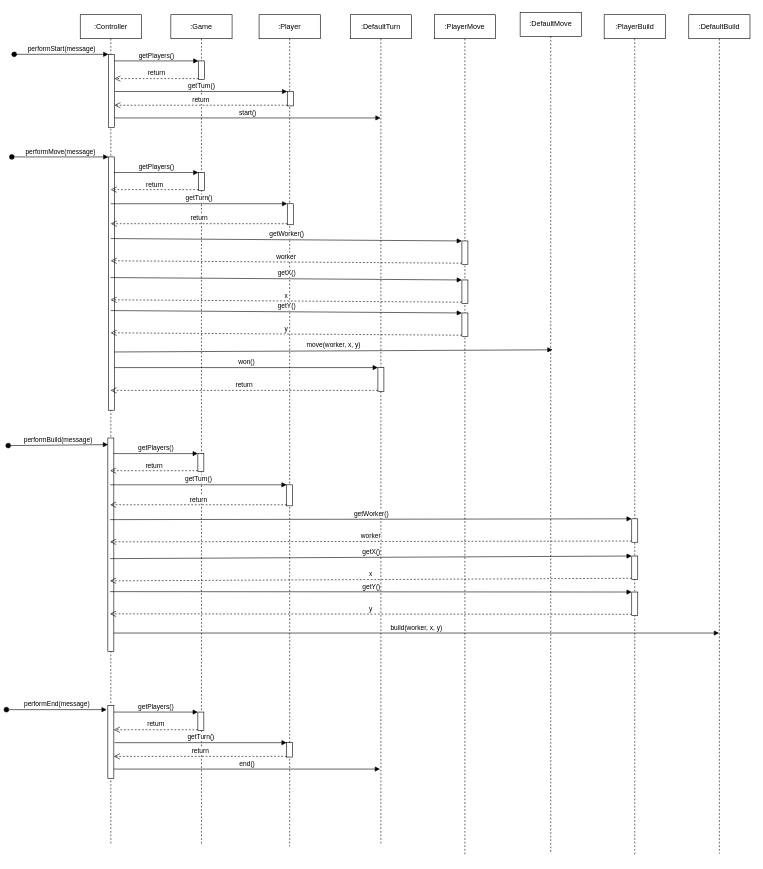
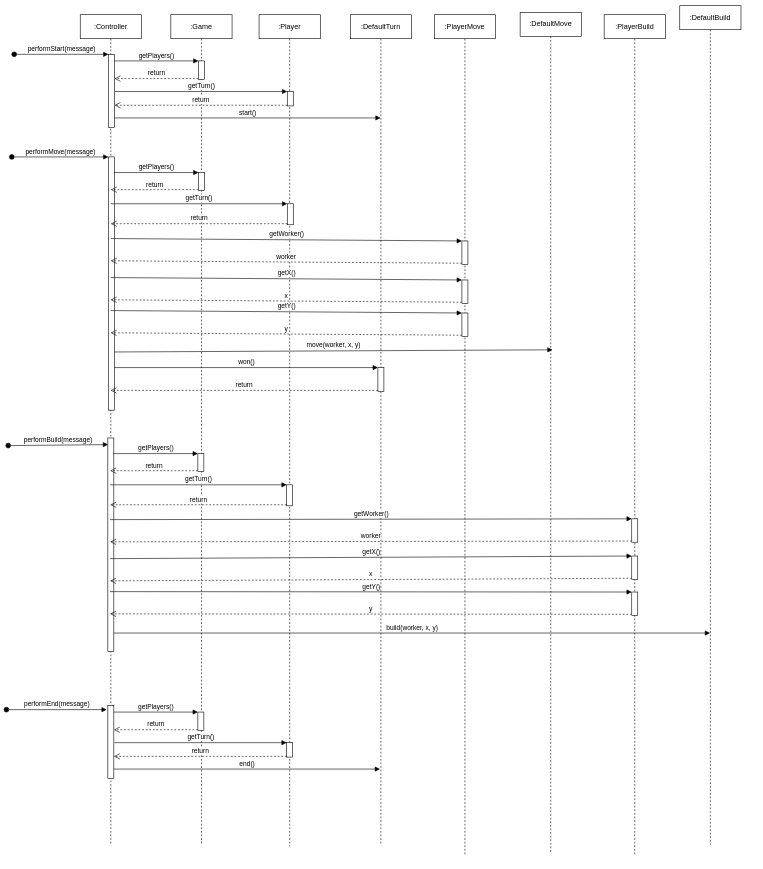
  <mxCell id="0" />
  <mxCell id="1" parent="0" />
  <mxCell id="2" value=":Controller" style="shape=umlLifeline;perimeter=lifelinePerimeter;whiteSpace=wrap;html=1;container=1;collapsible=0;recursiveResize=0;outlineConnect=0;" vertex="1" parent="1"><mxGeometry x="20" y="24" width="102" height="1381" as="geometry" /></mxCell>
  <mxCell id="3" value="" style="html=1;points=[];perimeter=orthogonalPerimeter;" vertex="1" parent="2"><mxGeometry x="47" y="66" width="10" height="122" as="geometry" /></mxCell>
  <mxCell id="4" value="performStart(message)" style="html=1;verticalAlign=bottom;startArrow=oval;endArrow=block;startSize=8;" edge="1" target="3" parent="2"><mxGeometry relative="1" as="geometry"><mxPoint x="-110" y="66" as="sourcePoint" /></mxGeometry></mxCell>
  <mxCell id="5" value="" style="html=1;points=[];perimeter=orthogonalPerimeter;" vertex="1" parent="2"><mxGeometry x="47" y="237" width="10" height="422" as="geometry" /></mxCell>
  <mxCell id="6" value="performMove(message)" style="html=1;verticalAlign=bottom;startArrow=oval;endArrow=block;startSize=8;" edge="1" target="5" parent="2"><mxGeometry relative="1" as="geometry"><mxPoint x="-114" y="237" as="sourcePoint" /></mxGeometry></mxCell>
  <mxCell id="7" value="" style="html=1;points=[];perimeter=orthogonalPerimeter;" vertex="1" parent="2"><mxGeometry x="46" y="705.33" width="10" height="355.67" as="geometry" /></mxCell>
  <mxCell id="8" value="performBuild(message)" style="html=1;verticalAlign=bottom;startArrow=oval;endArrow=block;startSize=8;entryX=0.043;entryY=0.031;entryDx=0;entryDy=0;entryPerimeter=0;" edge="1" target="7" parent="2"><mxGeometry relative="1" as="geometry"><mxPoint x="-120" y="718" as="sourcePoint" /></mxGeometry></mxCell>
  <mxCell id="9" value="" style="html=1;points=[];perimeter=orthogonalPerimeter;" vertex="1" parent="2"><mxGeometry x="46" y="1151" width="10" height="122" as="geometry" /></mxCell>
  <mxCell id="10" value="performEnd(message)" style="html=1;verticalAlign=bottom;startArrow=oval;endArrow=block;startSize=8;entryX=-0.186;entryY=0.057;entryDx=0;entryDy=0;entryPerimeter=0;" edge="1" target="9" parent="2"><mxGeometry relative="1" as="geometry"><mxPoint x="-123" y="1158" as="sourcePoint" /></mxGeometry></mxCell>
  <mxCell id="11" value=":Game" style="shape=umlLifeline;perimeter=lifelinePerimeter;whiteSpace=wrap;html=1;container=1;collapsible=0;recursiveResize=0;outlineConnect=0;" vertex="1" parent="1"><mxGeometry x="171" y="24" width="102" height="1382" as="geometry" /></mxCell>
  <mxCell id="12" value="" style="html=1;points=[];perimeter=orthogonalPerimeter;" vertex="1" parent="11"><mxGeometry x="46" y="77" width="10" height="31" as="geometry" /></mxCell>
  <mxCell id="13" value="" style="html=1;points=[];perimeter=orthogonalPerimeter;" vertex="1" parent="11"><mxGeometry x="46" y="263" width="10" height="30" as="geometry" /></mxCell>
  <mxCell id="14" value="" style="html=1;points=[];perimeter=orthogonalPerimeter;" vertex="1" parent="11"><mxGeometry x="45" y="731.33" width="10" height="30" as="geometry" /></mxCell>
  <mxCell id="15" value="" style="html=1;points=[];perimeter=orthogonalPerimeter;" vertex="1" parent="11"><mxGeometry x="45" y="1162" width="10" height="31" as="geometry" /></mxCell>
  <mxCell id="16" value="getPlayers()" style="html=1;verticalAlign=bottom;endArrow=block;entryX=0;entryY=0;" edge="1" target="12" parent="1" source="3"><mxGeometry relative="1" as="geometry"><mxPoint x="221" y="101" as="sourcePoint" /></mxGeometry></mxCell>
  <mxCell id="17" value="return" style="html=1;verticalAlign=bottom;endArrow=open;dashed=1;endSize=8;exitX=0;exitY=0.95;" edge="1" source="12" parent="1" target="3"><mxGeometry relative="1" as="geometry"><mxPoint x="80" y="148" as="targetPoint" /></mxGeometry></mxCell>
  <mxCell id="18" value=":Player" style="shape=umlLifeline;perimeter=lifelinePerimeter;whiteSpace=wrap;html=1;container=1;collapsible=0;recursiveResize=0;outlineConnect=0;" vertex="1" parent="1"><mxGeometry x="318" y="24" width="102" height="1386" as="geometry" /></mxCell>
  <mxCell id="19" value="" style="html=1;points=[];perimeter=orthogonalPerimeter;" vertex="1" parent="18"><mxGeometry x="47" y="128" width="10" height="24" as="geometry" /></mxCell>
  <mxCell id="20" value="" style="html=1;points=[];perimeter=orthogonalPerimeter;" vertex="1" parent="18"><mxGeometry x="47" y="315" width="10" height="35" as="geometry" /></mxCell>
  <mxCell id="21" value="" style="html=1;points=[];perimeter=orthogonalPerimeter;" vertex="1" parent="18"><mxGeometry x="46" y="783.33" width="10" height="35" as="geometry" /></mxCell>
  <mxCell id="22" value="" style="html=1;points=[];perimeter=orthogonalPerimeter;" vertex="1" parent="18"><mxGeometry x="46" y="1213" width="10" height="24" as="geometry" /></mxCell>
  <mxCell id="23" value="getTurn()" style="html=1;verticalAlign=bottom;endArrow=block;entryX=0;entryY=0;" edge="1" target="19" parent="1"><mxGeometry relative="1" as="geometry"><mxPoint x="78" y="152" as="sourcePoint" /></mxGeometry></mxCell>
  <mxCell id="24" value="return" style="html=1;verticalAlign=bottom;endArrow=open;dashed=1;endSize=8;exitX=0;exitY=0.95;entryX=1;entryY=0.419;entryDx=0;entryDy=0;entryPerimeter=0;" edge="1" source="19" parent="1"><mxGeometry relative="1" as="geometry"><mxPoint x="77" y="174.862" as="targetPoint" /></mxGeometry></mxCell>
  <mxCell id="25" value=":DefaultTurn" style="shape=umlLifeline;perimeter=lifelinePerimeter;whiteSpace=wrap;html=1;container=1;collapsible=0;recursiveResize=0;outlineConnect=0;" vertex="1" parent="1"><mxGeometry x="470" y="24" width="102" height="1383" as="geometry" /></mxCell>
  <mxCell id="26" value="" style="html=1;points=[];perimeter=orthogonalPerimeter;" vertex="1" parent="25"><mxGeometry x="46" y="588" width="10" height="40" as="geometry" /></mxCell>
  <mxCell id="27" value="start()" style="html=1;verticalAlign=bottom;endArrow=block;" edge="1" target="25" parent="1"><mxGeometry relative="1" as="geometry"><mxPoint x="77" y="196" as="sourcePoint" /><mxPoint x="516" y="196" as="targetPoint" /></mxGeometry></mxCell>
  <mxCell id="28" value="getPlayers()" style="html=1;verticalAlign=bottom;endArrow=block;entryX=0;entryY=0;" edge="1" target="13" parent="1"><mxGeometry relative="1" as="geometry"><mxPoint x="76" y="287" as="sourcePoint" /></mxGeometry></mxCell>
  <mxCell id="29" value="return" style="html=1;verticalAlign=bottom;endArrow=open;dashed=1;endSize=8;exitX=0;exitY=0.95;" edge="1" source="13" parent="1"><mxGeometry relative="1" as="geometry"><mxPoint x="70.81" y="315.5" as="targetPoint" /></mxGeometry></mxCell>
  <mxCell id="30" value="getTurn()" style="html=1;verticalAlign=bottom;endArrow=block;entryX=0;entryY=0;" edge="1" target="20" parent="1"><mxGeometry relative="1" as="geometry"><mxPoint x="70.81" y="339" as="sourcePoint" /></mxGeometry></mxCell>
  <mxCell id="31" value="return" style="html=1;verticalAlign=bottom;endArrow=open;dashed=1;endSize=8;exitX=0;exitY=0.95;" edge="1" source="20" parent="1"><mxGeometry relative="1" as="geometry"><mxPoint x="70.81" y="372.25" as="targetPoint" /></mxGeometry></mxCell>
  <mxCell id="32" value=":DefaultMove" style="shape=umlLifeline;perimeter=lifelinePerimeter;whiteSpace=wrap;html=1;container=1;collapsible=0;recursiveResize=0;outlineConnect=0;" vertex="1" parent="1"><mxGeometry x="753" y="20" width="102" height="1400" as="geometry" /></mxCell>
  <mxCell id="33" value="move(worker, x, y)" style="html=1;verticalAlign=bottom;endArrow=block;entryX=0.5;entryY=0.591;entryDx=0;entryDy=0;entryPerimeter=0;" edge="1" parent="1"><mxGeometry relative="1" as="geometry"><mxPoint x="77" y="586" as="sourcePoint" /><mxPoint x="807" y="582.413" as="targetPoint" /></mxGeometry></mxCell>
  <mxCell id="34" value=":PlayerMove" style="shape=umlLifeline;perimeter=lifelinePerimeter;whiteSpace=wrap;html=1;container=1;collapsible=0;recursiveResize=0;outlineConnect=0;" vertex="1" parent="1"><mxGeometry x="610" y="24" width="102" height="1402" as="geometry" /></mxCell>
  <mxCell id="35" value="" style="html=1;points=[];perimeter=orthogonalPerimeter;" vertex="1" parent="34"><mxGeometry x="46" y="377" width="10" height="39" as="geometry" /></mxCell>
  <mxCell id="36" value="" style="html=1;points=[];perimeter=orthogonalPerimeter;" vertex="1" parent="34"><mxGeometry x="46" y="442" width="10" height="39" as="geometry" /></mxCell>
  <mxCell id="37" value="" style="html=1;points=[];perimeter=orthogonalPerimeter;" vertex="1" parent="34"><mxGeometry x="46" y="497" width="10" height="39" as="geometry" /></mxCell>
  <mxCell id="38" value="getWorker()" style="html=1;verticalAlign=bottom;endArrow=block;entryX=0;entryY=0;" edge="1" target="35" parent="1"><mxGeometry relative="1" as="geometry"><mxPoint x="70.81" y="397" as="sourcePoint" /></mxGeometry></mxCell>
  <mxCell id="39" value="worker" style="html=1;verticalAlign=bottom;endArrow=open;dashed=1;endSize=8;exitX=0;exitY=0.95;" edge="1" source="35" parent="1"><mxGeometry relative="1" as="geometry"><mxPoint x="70.81" y="434.05" as="targetPoint" /></mxGeometry></mxCell>
  <mxCell id="40" value="getX()" style="html=1;verticalAlign=bottom;endArrow=block;entryX=0;entryY=0;" edge="1" target="36" parent="1"><mxGeometry relative="1" as="geometry"><mxPoint x="70.667" y="462" as="sourcePoint" /></mxGeometry></mxCell>
  <mxCell id="41" value="x" style="html=1;verticalAlign=bottom;endArrow=open;dashed=1;endSize=8;exitX=0;exitY=0.95;" edge="1" source="36" parent="1"><mxGeometry relative="1" as="geometry"><mxPoint x="70.667" y="499.05" as="targetPoint" /></mxGeometry></mxCell>
  <mxCell id="42" value="getY()" style="html=1;verticalAlign=bottom;endArrow=block;entryX=0;entryY=0;" edge="1" target="37" parent="1"><mxGeometry relative="1" as="geometry"><mxPoint x="70.667" y="517" as="sourcePoint" /></mxGeometry></mxCell>
  <mxCell id="43" value="y" style="html=1;verticalAlign=bottom;endArrow=open;dashed=1;endSize=8;exitX=0;exitY=0.95;" edge="1" source="37" parent="1"><mxGeometry relative="1" as="geometry"><mxPoint x="70.667" y="554.05" as="targetPoint" /></mxGeometry></mxCell>
  <mxCell id="44" value="won()" style="html=1;verticalAlign=bottom;endArrow=block;entryX=0;entryY=0;" edge="1" target="26" parent="1" source="5"><mxGeometry relative="1" as="geometry"><mxPoint x="446" y="612" as="sourcePoint" /></mxGeometry></mxCell>
  <mxCell id="45" value="return" style="html=1;verticalAlign=bottom;endArrow=open;dashed=1;endSize=8;exitX=0;exitY=0.95;" edge="1" source="26" parent="1" target="2"><mxGeometry relative="1" as="geometry"><mxPoint x="446" y="688" as="targetPoint" /></mxGeometry></mxCell>
  <mxCell id="46" value="getPlayers()" style="html=1;verticalAlign=bottom;endArrow=block;entryX=0;entryY=0;" edge="1" target="14" parent="1"><mxGeometry relative="1" as="geometry"><mxPoint x="75" y="755.33" as="sourcePoint" /></mxGeometry></mxCell>
  <mxCell id="47" value="return" style="html=1;verticalAlign=bottom;endArrow=open;dashed=1;endSize=8;exitX=0;exitY=0.95;" edge="1" source="14" parent="1"><mxGeometry relative="1" as="geometry"><mxPoint x="69.81" y="783.83" as="targetPoint" /></mxGeometry></mxCell>
  <mxCell id="48" value="getTurn()" style="html=1;verticalAlign=bottom;endArrow=block;entryX=0;entryY=0;" edge="1" target="21" parent="1"><mxGeometry relative="1" as="geometry"><mxPoint x="69.81" y="807.33" as="sourcePoint" /></mxGeometry></mxCell>
  <mxCell id="49" value="return" style="html=1;verticalAlign=bottom;endArrow=open;dashed=1;endSize=8;exitX=0;exitY=0.95;" edge="1" source="21" parent="1"><mxGeometry relative="1" as="geometry"><mxPoint x="69.81" y="840.58" as="targetPoint" /></mxGeometry></mxCell>
  <mxCell id="50" value="build(worker, x, y)" style="html=1;verticalAlign=bottom;endArrow=block;" edge="1" parent="1" target="61"><mxGeometry relative="1" as="geometry"><mxPoint x="76" y="1054.33" as="sourcePoint" /><mxPoint x="806" y="1050.743" as="targetPoint" /></mxGeometry></mxCell>
  <mxCell id="51" value="getWorker()" style="html=1;verticalAlign=bottom;endArrow=block;entryX=0;entryY=0;" edge="1" target="58" parent="1"><mxGeometry relative="1" as="geometry"><mxPoint x="69.81" y="865.33" as="sourcePoint" /></mxGeometry></mxCell>
  <mxCell id="52" value="worker" style="html=1;verticalAlign=bottom;endArrow=open;dashed=1;endSize=8;exitX=0;exitY=0.95;" edge="1" source="58" parent="1"><mxGeometry relative="1" as="geometry"><mxPoint x="69.81" y="902.38" as="targetPoint" /></mxGeometry></mxCell>
  <mxCell id="53" value="getX()" style="html=1;verticalAlign=bottom;endArrow=block;entryX=0;entryY=0;" edge="1" target="59" parent="1"><mxGeometry relative="1" as="geometry"><mxPoint x="69.667" y="930.33" as="sourcePoint" /></mxGeometry></mxCell>
  <mxCell id="54" value="x" style="html=1;verticalAlign=bottom;endArrow=open;dashed=1;endSize=8;exitX=0;exitY=0.95;" edge="1" source="59" parent="1"><mxGeometry relative="1" as="geometry"><mxPoint x="69.667" y="967.38" as="targetPoint" /></mxGeometry></mxCell>
  <mxCell id="55" value="getY()" style="html=1;verticalAlign=bottom;endArrow=block;entryX=0;entryY=0;" edge="1" target="60" parent="1"><mxGeometry relative="1" as="geometry"><mxPoint x="69.667" y="985.33" as="sourcePoint" /></mxGeometry></mxCell>
  <mxCell id="56" value="y" style="html=1;verticalAlign=bottom;endArrow=open;dashed=1;endSize=8;exitX=0;exitY=0.95;" edge="1" source="60" parent="1"><mxGeometry relative="1" as="geometry"><mxPoint x="69.667" y="1022.38" as="targetPoint" /></mxGeometry></mxCell>
  <mxCell id="57" value=":PlayerBuild" style="shape=umlLifeline;perimeter=lifelinePerimeter;whiteSpace=wrap;html=1;container=1;collapsible=0;recursiveResize=0;outlineConnect=0;" vertex="1" parent="1"><mxGeometry x="893" y="24" width="102" height="1400" as="geometry" /></mxCell>
  <mxCell id="58" value="" style="html=1;points=[];perimeter=orthogonalPerimeter;" vertex="1" parent="57"><mxGeometry x="46" y="840" width="10" height="39" as="geometry" /></mxCell>
  <mxCell id="59" value="" style="html=1;points=[];perimeter=orthogonalPerimeter;" vertex="1" parent="57"><mxGeometry x="46" y="902" width="10" height="39" as="geometry" /></mxCell>
  <mxCell id="60" value="" style="html=1;points=[];perimeter=orthogonalPerimeter;" vertex="1" parent="57"><mxGeometry x="46" y="962" width="10" height="39" as="geometry" /></mxCell>
- <mxCell id="61" value=":DefaultBuild" style="shape=umlLifeline;perimeter=lifelinePerimeter;whiteSpace=wrap;html=1;container=1;collapsible=0;recursiveResize=0;outlineConnect=0;" vertex="1" parent="1"><mxGeometry x="1034" y="24" width="102" height="1398" as="geometry" /></mxCell>
+ <mxCell id="61" value=":DefaultBuild" style="shape=umlLifeline;perimeter=lifelinePerimeter;whiteSpace=wrap;html=1;container=1;collapsible=0;recursiveResize=0;outlineConnect=0;" vertex="1" parent="1"><mxGeometry x="1019" y="9" width="102" height="1398" as="geometry" /></mxCell>
  <mxCell id="62" value="getPlayers()" style="html=1;verticalAlign=bottom;endArrow=block;entryX=0;entryY=0;" edge="1" source="9" target="15" parent="1"><mxGeometry relative="1" as="geometry"><mxPoint x="220" y="1186" as="sourcePoint" /></mxGeometry></mxCell>
  <mxCell id="63" value="return" style="html=1;verticalAlign=bottom;endArrow=open;dashed=1;endSize=8;exitX=0;exitY=0.95;" edge="1" source="15" target="9" parent="1"><mxGeometry relative="1" as="geometry"><mxPoint x="79" y="1233" as="targetPoint" /></mxGeometry></mxCell>
  <mxCell id="64" value="getTurn()" style="html=1;verticalAlign=bottom;endArrow=block;entryX=0;entryY=0;" edge="1" target="22" parent="1"><mxGeometry relative="1" as="geometry"><mxPoint x="77" y="1237" as="sourcePoint" /></mxGeometry></mxCell>
  <mxCell id="65" value="return" style="html=1;verticalAlign=bottom;endArrow=open;dashed=1;endSize=8;exitX=0;exitY=0.95;entryX=1;entryY=0.419;entryDx=0;entryDy=0;entryPerimeter=0;" edge="1" source="22" parent="1"><mxGeometry relative="1" as="geometry"><mxPoint x="76" y="1259.862" as="targetPoint" /></mxGeometry></mxCell>
  <mxCell id="66" value="end()" style="html=1;verticalAlign=bottom;endArrow=block;" edge="1" parent="1"><mxGeometry relative="1" as="geometry"><mxPoint x="76" y="1281" as="sourcePoint" /><mxPoint x="519.5" y="1281" as="targetPoint" /></mxGeometry></mxCell>
